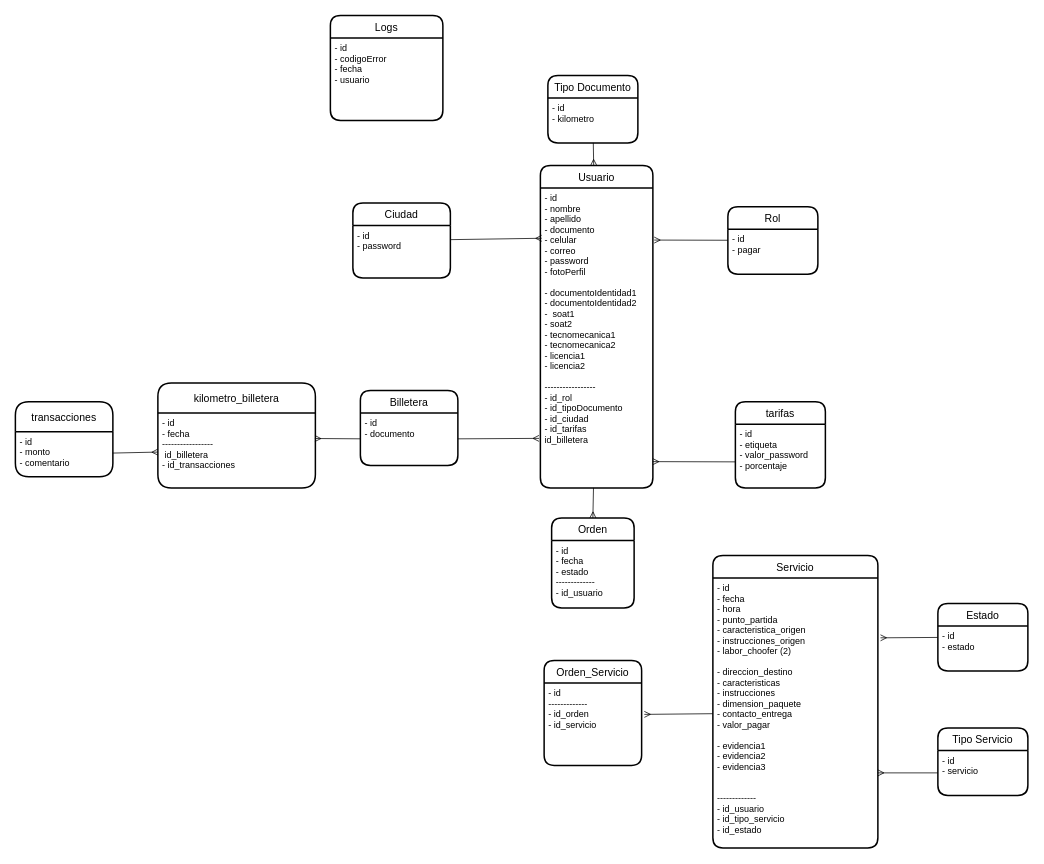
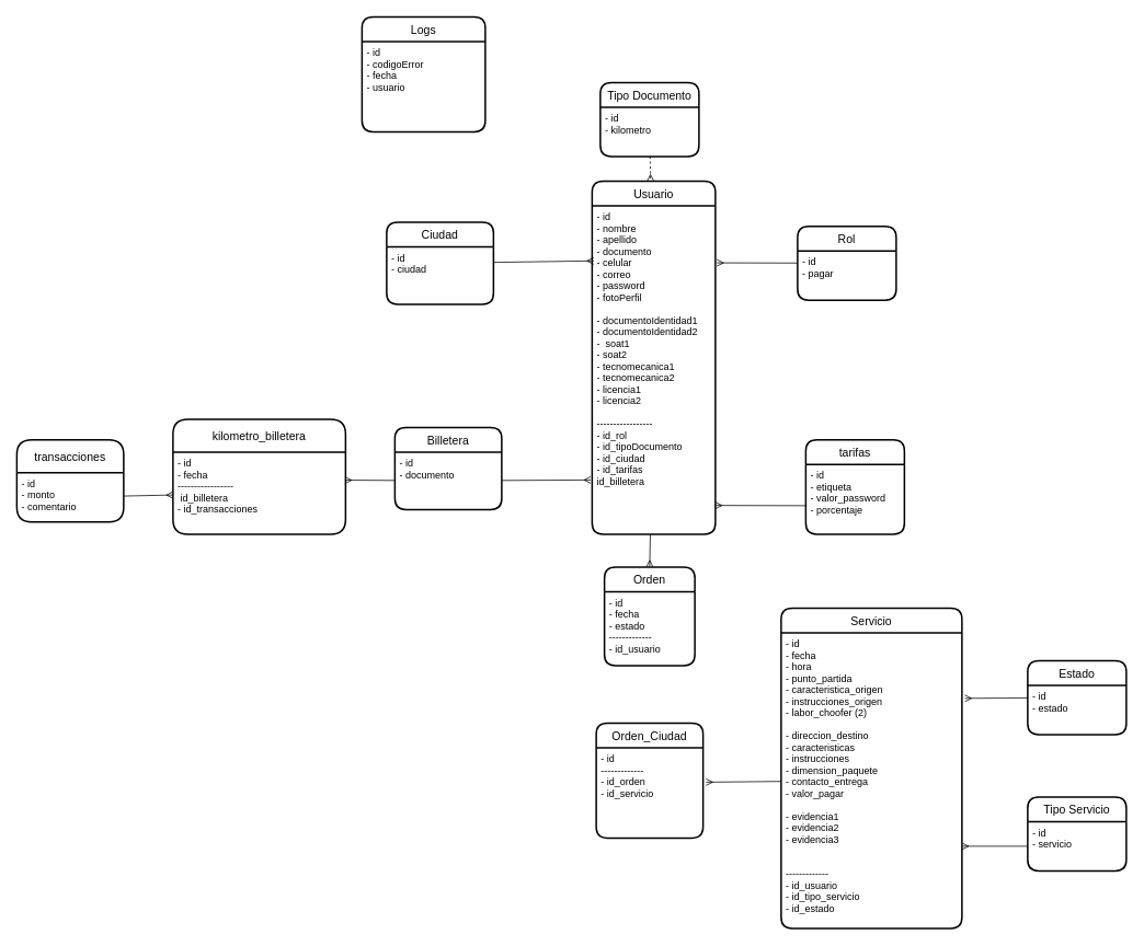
  <mxCell id="0" />
  <mxCell id="1" parent="0" />
  <mxCell id="2" value="Usuario" style="swimlane;childLayout=stackLayout;horizontal=1;startSize=30;horizontalStack=0;rounded=1;fontSize=14;fontStyle=0;strokeWidth=2;resizeParent=0;resizeLast=1;shadow=0;dashed=0;align=center;" parent="1" vertex="1"><mxGeometry x="720" width="150" height="430" as="geometry" y="220" /></mxCell>
  <mxCell id="3" value="- id&#10;- nombre&#10;- apellido&#10;- documento&#10;- celular&#10;- correo&#10;- password&#10;- fotoPerfil&#10;&#10;- documentoIdentidad1&#10;- documentoIdentidad2&#10;-  soat1&#10;- soat2&#10;- tecnomecanica1&#10;- tecnomecanica2&#10;- licencia1&#10;- licencia2&#10;&#10;-----------------&#10;- id_rol&#10;- id_tipoDocumento&#10;- id_ciudad&#10;- id_tarifas&#10;id_billetera&#10;" style="align=left;strokeColor=none;fillColor=none;spacingLeft=4;fontSize=12;verticalAlign=top;resizable=0;rotatable=0;part=1;" parent="2" vertex="1"><mxGeometry y="30" width="150" height="400" as="geometry" /></mxCell>
  <mxCell id="4" style="edgeStyle=none;html=1;endArrow=ERmany;endFill=0;entryX=1.012;entryY=0.174;entryDx=0;entryDy=0;entryPerimeter=0;" parent="1" source="5" target="3" edge="1"><mxGeometry relative="1" as="geometry"><mxPoint x="590" y="335" as="targetPoint" /></mxGeometry></mxCell>
  <mxCell id="5" value="Rol" style="swimlane;childLayout=stackLayout;horizontal=1;startSize=30;horizontalStack=0;rounded=1;fontSize=14;fontStyle=0;strokeWidth=2;resizeParent=0;resizeLast=1;shadow=0;dashed=0;align=center;" parent="1" vertex="1"><mxGeometry x="970" y="275" width="120" height="90" as="geometry" /></mxCell>
  <mxCell id="6" value="- id&#10;- pagar" style="align=left;strokeColor=none;fillColor=none;spacingLeft=4;fontSize=12;verticalAlign=top;resizable=0;rotatable=0;part=1;" parent="5" vertex="1"><mxGeometry y="30" width="120" height="60" as="geometry" /></mxCell>
  <mxCell id="7" style="edgeStyle=none;html=1;endArrow=ERmany;endFill=0;entryX=0.012;entryY=0.168;entryDx=0;entryDy=0;entryPerimeter=0;" parent="1" source="8" target="3" edge="1"><mxGeometry relative="1" as="geometry"><mxPoint x="710" y="495" as="targetPoint" /></mxGeometry></mxCell>
  <mxCell id="8" value="Ciudad" style="swimlane;childLayout=stackLayout;horizontal=1;startSize=30;horizontalStack=0;rounded=1;fontSize=14;fontStyle=0;strokeWidth=2;resizeParent=0;resizeLast=1;shadow=0;dashed=0;align=center;" parent="1" vertex="1"><mxGeometry x="470" y="270" width="130" height="100" as="geometry" /></mxCell>
- <mxCell id="9" value="- id&#10;- password" style="align=left;strokeColor=none;fillColor=none;spacingLeft=4;fontSize=12;verticalAlign=top;resizable=0;rotatable=0;part=1;" parent="8" vertex="1"><mxGeometry y="30" width="130" height="70" as="geometry" /></mxCell>
+ <mxCell id="9" value="- id&#10;- ciudad" style="align=left;strokeColor=none;fillColor=none;spacingLeft=4;fontSize=12;verticalAlign=top;resizable=0;rotatable=0;part=1;" parent="8" vertex="1"><mxGeometry y="30" width="130" height="70" as="geometry" /></mxCell>
  <mxCell id="10" value="Tipo Documento" style="swimlane;childLayout=stackLayout;horizontal=1;startSize=30;horizontalStack=0;rounded=1;fontSize=14;fontStyle=0;strokeWidth=2;resizeParent=0;resizeLast=1;shadow=0;dashed=0;align=center;" parent="1" vertex="1"><mxGeometry x="730" y="100" width="120" height="90" as="geometry" /></mxCell>
  <mxCell id="11" value="- id&#10;- kilometro" style="align=left;strokeColor=none;fillColor=none;spacingLeft=4;fontSize=12;verticalAlign=top;resizable=0;rotatable=0;part=1;" parent="10" vertex="1"><mxGeometry y="30" width="120" height="60" as="geometry" /></mxCell>
- <mxCell id="12" style="edgeStyle=none;html=1;endArrow=ERmany;endFill=0;" parent="1" source="11" target="2" edge="1"><mxGeometry relative="1" as="geometry" /></mxCell>
+ <mxCell id="12" style="edgeStyle=none;html=1;endArrow=ERmany;endFill=0;dashed=1;" parent="1" source="11" target="2" edge="1"><mxGeometry relative="1" as="geometry" /></mxCell>
  <mxCell id="13" value="Orden" style="swimlane;childLayout=stackLayout;horizontal=1;startSize=30;horizontalStack=0;rounded=1;fontSize=14;fontStyle=0;strokeWidth=2;resizeParent=0;resizeLast=1;shadow=0;dashed=0;align=center;" vertex="1" parent="1"><mxGeometry x="735" y="690" width="110" height="120" as="geometry" /></mxCell>
  <mxCell id="14" value="- id&#10;- fecha&#10;- estado&#10;-------------&#10;- id_usuario" style="align=left;strokeColor=none;fillColor=none;spacingLeft=4;fontSize=12;verticalAlign=top;resizable=0;rotatable=0;part=1;" vertex="1" parent="13"><mxGeometry y="30" width="110" height="90" as="geometry" /></mxCell>
  <mxCell id="15" value="Servicio" style="swimlane;childLayout=stackLayout;horizontal=1;startSize=30;horizontalStack=0;rounded=1;fontSize=14;fontStyle=0;strokeWidth=2;resizeParent=0;resizeLast=1;shadow=0;dashed=0;align=center;" vertex="1" parent="1"><mxGeometry x="950" y="740" width="220" height="390" as="geometry" /></mxCell>
  <mxCell id="16" value="- id&#10;- fecha&#10;- hora&#10;- punto_partida&#10;- caracteristica_origen&#10;- instrucciones_origen&#10;- labor_choofer (2)&#10;&#10;- direccion_destino&#10;- caracteristicas&#10;- instrucciones&#10;- dimension_paquete&#10;- contacto_entrega&#10;- valor_pagar&#10;&#10;- evidencia1&#10;- evidencia2&#10;- evidencia3&#10;&#10;&#10;-------------&#10;- id_usuario&#10;- id_tipo_servicio&#10;- id_estado" style="align=left;strokeColor=none;fillColor=none;spacingLeft=4;fontSize=12;verticalAlign=top;resizable=0;rotatable=0;part=1;" vertex="1" parent="15"><mxGeometry y="30" width="220" height="360" as="geometry" /></mxCell>
  <mxCell id="17" value="Tipo Servicio" style="swimlane;childLayout=stackLayout;horizontal=1;startSize=30;horizontalStack=0;rounded=1;fontSize=14;fontStyle=0;strokeWidth=2;resizeParent=0;resizeLast=1;shadow=0;dashed=0;align=center;" vertex="1" parent="1"><mxGeometry x="1250" y="970" width="120" height="90" as="geometry" /></mxCell>
  <mxCell id="18" value="- id&#10;- servicio" style="align=left;strokeColor=none;fillColor=none;spacingLeft=4;fontSize=12;verticalAlign=top;resizable=0;rotatable=0;part=1;" vertex="1" parent="17"><mxGeometry y="30" width="120" height="60" as="geometry" /></mxCell>
- <mxCell id="19" value="Orden_Servicio" style="swimlane;childLayout=stackLayout;horizontal=1;startSize=30;horizontalStack=0;rounded=1;fontSize=14;fontStyle=0;strokeWidth=2;resizeParent=0;resizeLast=1;shadow=0;dashed=0;align=center;" vertex="1" parent="1"><mxGeometry x="725" y="880" width="130" height="140" as="geometry" /></mxCell>
+ <mxCell id="19" value="Orden_Ciudad" style="swimlane;childLayout=stackLayout;horizontal=1;startSize=30;horizontalStack=0;rounded=1;fontSize=14;fontStyle=0;strokeWidth=2;resizeParent=0;resizeLast=1;shadow=0;dashed=0;align=center;" vertex="1" parent="1"><mxGeometry x="725" y="880" width="130" height="140" as="geometry" /></mxCell>
  <mxCell id="20" value="- id&#10;-------------&#10;- id_orden&#10;- id_servicio" style="align=left;strokeColor=none;fillColor=none;spacingLeft=4;fontSize=12;verticalAlign=top;resizable=0;rotatable=0;part=1;" vertex="1" parent="19"><mxGeometry y="30" width="130" height="110" as="geometry" /></mxCell>
  <mxCell id="21" style="edgeStyle=none;html=1;entryX=0.5;entryY=0;entryDx=0;entryDy=0;endArrow=ERmany;endFill=0;" edge="1" parent="1" source="3" target="13"><mxGeometry relative="1" as="geometry" /></mxCell>
  <mxCell id="22" style="edgeStyle=none;html=1;entryX=1.028;entryY=0.382;entryDx=0;entryDy=0;entryPerimeter=0;endArrow=ERmany;endFill=0;" edge="1" parent="1" source="16" target="20"><mxGeometry relative="1" as="geometry" /></mxCell>
  <mxCell id="23" style="edgeStyle=none;html=1;endArrow=ERmany;endFill=0;" edge="1" parent="1" source="18"><mxGeometry relative="1" as="geometry"><mxPoint x="1170" y="1030" as="targetPoint" /></mxGeometry></mxCell>
  <mxCell id="24" value="tarifas" style="swimlane;childLayout=stackLayout;horizontal=1;startSize=30;horizontalStack=0;rounded=1;fontSize=14;fontStyle=0;strokeWidth=2;resizeParent=0;resizeLast=1;shadow=0;dashed=0;align=center;" vertex="1" parent="1"><mxGeometry x="980" y="535" width="120" height="115" as="geometry" /></mxCell>
  <mxCell id="25" value="- id&#10;- etiqueta&#10;- valor_password&#10;- porcentaje" style="align=left;strokeColor=none;fillColor=none;spacingLeft=4;fontSize=12;verticalAlign=top;resizable=0;rotatable=0;part=1;" vertex="1" parent="24"><mxGeometry y="30" width="120" height="85" as="geometry" /></mxCell>
  <mxCell id="26" style="edgeStyle=none;html=1;endArrow=ERmany;endFill=0;exitX=0.005;exitY=0.592;exitDx=0;exitDy=0;exitPerimeter=0;" edge="1" parent="1" source="25"><mxGeometry relative="1" as="geometry"><mxPoint x="870" y="615" as="targetPoint" /></mxGeometry></mxCell>
  <mxCell id="27" value="Billetera" style="swimlane;childLayout=stackLayout;horizontal=1;startSize=30;horizontalStack=0;rounded=1;fontSize=14;fontStyle=0;strokeWidth=2;resizeParent=0;resizeLast=1;shadow=0;dashed=0;align=center;" vertex="1" parent="1"><mxGeometry x="480" y="520" width="130" height="100" as="geometry" /></mxCell>
  <mxCell id="28" value="- id&#10;- documento" style="align=left;strokeColor=none;fillColor=none;spacingLeft=4;fontSize=12;verticalAlign=top;resizable=0;rotatable=0;part=1;" vertex="1" parent="27"><mxGeometry y="30" width="130" height="70" as="geometry" /></mxCell>
  <mxCell id="29" value="transacciones" style="swimlane;childLayout=stackLayout;horizontal=1;startSize=40;horizontalStack=0;rounded=1;fontSize=14;fontStyle=0;strokeWidth=2;resizeParent=0;resizeLast=1;shadow=0;dashed=0;align=center;" vertex="1" parent="1"><mxGeometry x="20" y="535" width="130" height="100" as="geometry" /></mxCell>
  <mxCell id="30" value="- id&#10;- monto&#10;- comentario" style="align=left;strokeColor=none;fillColor=none;spacingLeft=4;fontSize=12;verticalAlign=top;resizable=0;rotatable=0;part=1;" vertex="1" parent="29"><mxGeometry y="40" width="130" height="60" as="geometry" /></mxCell>
  <mxCell id="31" value="kilometro_billetera" style="swimlane;childLayout=stackLayout;horizontal=1;startSize=40;horizontalStack=0;rounded=1;fontSize=14;fontStyle=0;strokeWidth=2;resizeParent=0;resizeLast=1;shadow=0;dashed=0;align=center;" vertex="1" parent="1"><mxGeometry x="210" y="510" width="210" height="140" as="geometry" /></mxCell>
  <mxCell id="32" value="- id&#10;- fecha&#10;-----------------&#10; id_billetera&#10;- id_transacciones" style="align=left;strokeColor=none;fillColor=none;spacingLeft=4;fontSize=12;verticalAlign=top;resizable=0;rotatable=0;part=1;" vertex="1" parent="31"><mxGeometry y="40" width="210" height="100" as="geometry" /></mxCell>
  <mxCell id="33" style="edgeStyle=none;html=1;entryX=-0.012;entryY=0.835;entryDx=0;entryDy=0;entryPerimeter=0;endArrow=ERmany;endFill=0;" edge="1" parent="1" source="28" target="3"><mxGeometry relative="1" as="geometry" /></mxCell>
  <mxCell id="34" style="edgeStyle=none;html=1;entryX=0.997;entryY=0.342;entryDx=0;entryDy=0;entryPerimeter=0;endArrow=ERmany;endFill=0;" edge="1" parent="1" source="28" target="32"><mxGeometry relative="1" as="geometry" /></mxCell>
  <mxCell id="35" style="edgeStyle=none;html=1;endArrow=ERmany;endFill=0;" edge="1" parent="1" source="30" target="32"><mxGeometry relative="1" as="geometry" /></mxCell>
  <mxCell id="36" style="edgeStyle=none;html=1;entryX=1.016;entryY=0.222;entryDx=0;entryDy=0;entryPerimeter=0;endArrow=ERmany;endFill=0;" edge="1" parent="1" source="37" target="16"><mxGeometry relative="1" as="geometry" /></mxCell>
  <mxCell id="37" value="Estado" style="swimlane;childLayout=stackLayout;horizontal=1;startSize=30;horizontalStack=0;rounded=1;fontSize=14;fontStyle=0;strokeWidth=2;resizeParent=0;resizeLast=1;shadow=0;dashed=0;align=center;" vertex="1" parent="1"><mxGeometry x="1250" y="804" width="120" height="90" as="geometry" /></mxCell>
  <mxCell id="38" value="- id&#10;- estado" style="align=left;strokeColor=none;fillColor=none;spacingLeft=4;fontSize=12;verticalAlign=top;resizable=0;rotatable=0;part=1;" vertex="1" parent="37"><mxGeometry y="30" width="120" height="60" as="geometry" /></mxCell>
  <mxCell id="39" value="Logs" style="swimlane;childLayout=stackLayout;horizontal=1;startSize=30;horizontalStack=0;rounded=1;fontSize=14;fontStyle=0;strokeWidth=2;resizeParent=0;resizeLast=1;shadow=0;dashed=0;align=center;" vertex="1" parent="1"><mxGeometry x="440" y="20" width="150" height="140" as="geometry" /></mxCell>
  <mxCell id="40" value="- id&#10;- codigoError&#10;- fecha&#10;- usuario" style="align=left;strokeColor=none;fillColor=none;spacingLeft=4;fontSize=12;verticalAlign=top;resizable=0;rotatable=0;part=1;" vertex="1" parent="39"><mxGeometry y="30" width="150" height="110" as="geometry" /></mxCell>
